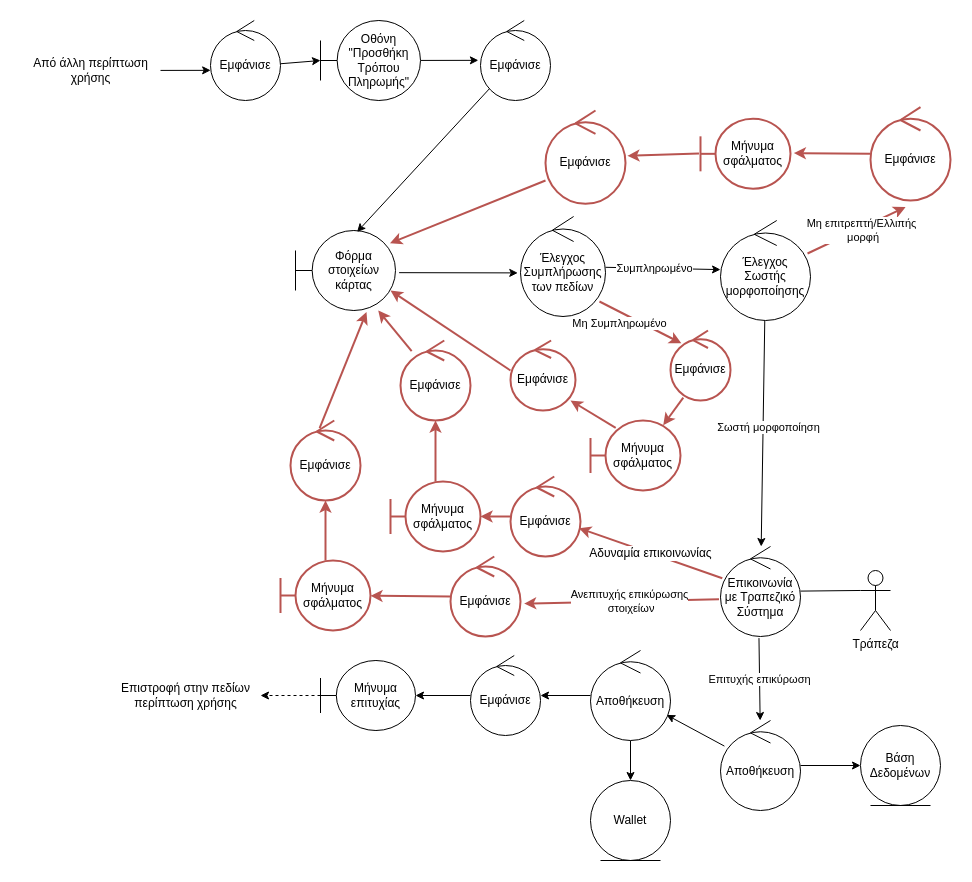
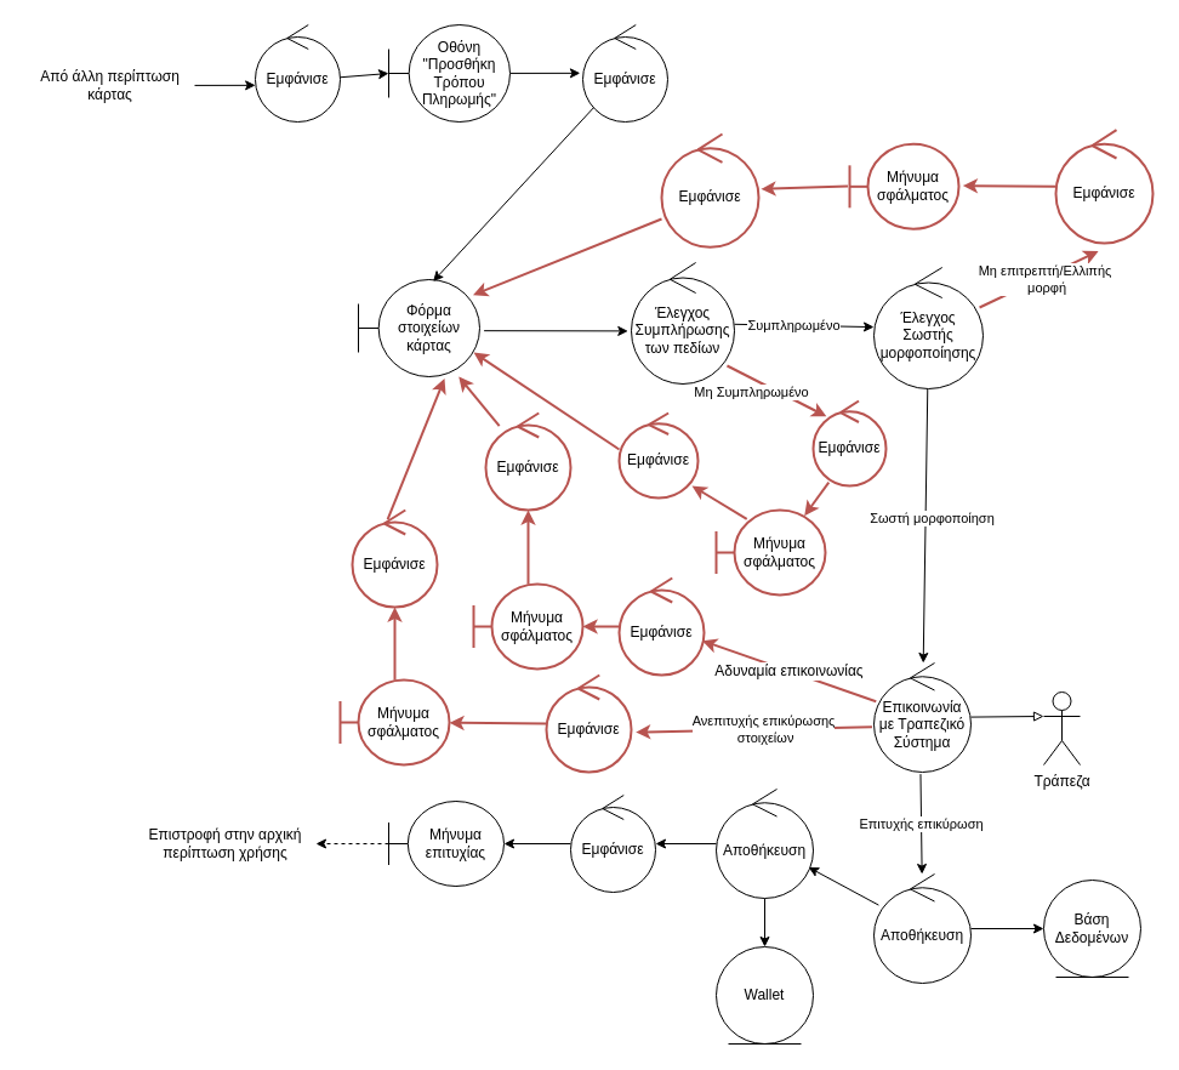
  <mxCell id="0" />
  <mxCell id="1" parent="0" />
  <mxCell id="2" value="" style="edgeStyle=none;html=1;entryX=0.002;entryY=0.623;entryDx=0;entryDy=0;entryPerimeter=0;" parent="1" source="51" target="53" edge="1"><mxGeometry x="0.296" y="1" relative="1" as="geometry"><mxPoint x="170" y="71" as="sourcePoint" /><mxPoint as="offset" /></mxGeometry></mxCell>
  <mxCell id="3" style="edgeStyle=none;html=1;entryX=-0.03;entryY=0.498;entryDx=0;entryDy=0;entryPerimeter=0;" parent="1" source="4" target="21" edge="1"><mxGeometry relative="1" as="geometry"><mxPoint x="660" y="230" as="targetPoint" /></mxGeometry></mxCell>
  <mxCell id="4" value="Οθόνη &quot;Προσθήκη Τρόπου Πληρωμής&quot;" style="shape=umlBoundary;whiteSpace=wrap;html=1;" parent="1" vertex="1"><mxGeometry x="320" y="20" width="100" height="80" as="geometry" /></mxCell>
  <mxCell id="5" style="edgeStyle=none;html=1;" parent="1" source="7" target="11" edge="1"><mxGeometry relative="1" as="geometry" /></mxCell>
  <mxCell id="6" value="Σωστή μορφοποίηση" style="edgeLabel;html=1;align=center;verticalAlign=middle;resizable=0;points=[];" parent="5" vertex="1" connectable="0"><mxGeometry x="-0.6" relative="1" as="geometry"><mxPoint x="4" y="62" as="offset" /></mxGeometry></mxCell>
  <mxCell id="7" value="Έλεγχος Σωστής μορφοποίησης" style="ellipse;shape=umlControl;whiteSpace=wrap;html=1;" parent="1" vertex="1"><mxGeometry x="720" y="220" width="90" height="100" as="geometry" /></mxCell>
- <mxCell id="8" style="edgeStyle=none;html=1;endArrow=none;endFill=0;entryX=0;entryY=0.333;entryDx=0;entryDy=0;entryPerimeter=0;" parent="1" source="11" target="12" edge="1"><mxGeometry relative="1" as="geometry"><mxPoint x="415" y="726.67" as="targetPoint" /></mxGeometry></mxCell>
+ <mxCell id="8" style="edgeStyle=none;html=1;endArrow=block;endFill=0;entryX=0;entryY=0.333;entryDx=0;entryDy=0;entryPerimeter=0;" parent="1" source="11" target="12" edge="1"><mxGeometry relative="1" as="geometry"><mxPoint x="415" y="726.67" as="targetPoint" /></mxGeometry></mxCell>
  <mxCell id="9" value="Επιτυχής επικύρωση" style="edgeStyle=none;html=1;exitX=0.481;exitY=1.018;exitDx=0;exitDy=0;exitPerimeter=0;" parent="1" source="11" target="15" edge="1"><mxGeometry relative="1" as="geometry" /></mxCell>
  <mxCell id="10" value="Αδυναμία επικοινωνίας" style="edgeStyle=none;html=1;fontSize=12;strokeColor=#b85450;strokeWidth=2;fillColor=none;" parent="1" source="11" target="55" edge="1"><mxGeometry relative="1" as="geometry" /></mxCell>
  <mxCell id="11" value="Επικοινωνία με Τραπεζικό Σύστημα" style="ellipse;shape=umlControl;whiteSpace=wrap;html=1;" parent="1" vertex="1"><mxGeometry x="720" y="546" width="80" height="90" as="geometry" /></mxCell>
  <mxCell id="12" value="Τράπεζα" style="shape=umlActor;verticalLabelPosition=bottom;verticalAlign=top;html=1;" parent="1" vertex="1"><mxGeometry x="860" y="570" width="30" height="60" as="geometry" /></mxCell>
  <mxCell id="13" value="" style="edgeStyle=none;html=1;" edge="1" parent="1" source="15" target="59"><mxGeometry relative="1" as="geometry" /></mxCell>
  <mxCell id="14" value="" style="edgeStyle=none;html=1;" edge="1" parent="1" source="15" target="64"><mxGeometry relative="1" as="geometry" /></mxCell>
  <mxCell id="15" value="Αποθήκευση" style="ellipse;shape=umlControl;whiteSpace=wrap;html=1;" parent="1" vertex="1"><mxGeometry x="720" y="720" width="80" height="90" as="geometry" /></mxCell>
  <mxCell id="16" style="edgeStyle=none;html=1;" parent="1" source="17" target="50" edge="1"><mxGeometry relative="1" as="geometry" /></mxCell>
  <mxCell id="17" value="Εμφάνισε" style="ellipse;shape=umlControl;whiteSpace=wrap;html=1;" parent="1" vertex="1"><mxGeometry x="470" y="655" width="70" height="80" as="geometry" /></mxCell>
  <mxCell id="18" style="edgeStyle=none;html=1;entryX=-0.032;entryY=0.564;entryDx=0;entryDy=0;entryPerimeter=0;exitX=1.036;exitY=0.527;exitDx=0;exitDy=0;exitPerimeter=0;" parent="1" source="19" target="25" edge="1"><mxGeometry relative="1" as="geometry"><mxPoint x="710" y="450" as="targetPoint" /></mxGeometry></mxCell>
  <mxCell id="19" value="Φόρμα&lt;br&gt;στοιχείων κάρτας" style="shape=umlBoundary;whiteSpace=wrap;html=1;" parent="1" vertex="1"><mxGeometry x="295" y="230" width="100" height="80" as="geometry" /></mxCell>
  <mxCell id="20" style="edgeStyle=none;html=1;entryX=0.616;entryY=0.018;entryDx=0;entryDy=0;entryPerimeter=0;" parent="1" source="21" target="19" edge="1"><mxGeometry relative="1" as="geometry" /></mxCell>
  <mxCell id="21" value="Εμφάνισε" style="ellipse;shape=umlControl;whiteSpace=wrap;html=1;" parent="1" vertex="1"><mxGeometry x="480" y="20" width="70" height="80" as="geometry" /></mxCell>
  <mxCell id="22" value="Μήνυμα σφάλματος" style="shape=umlBoundary;whiteSpace=wrap;html=1;fillColor=none;strokeColor=#b85450;strokeWidth=2;" parent="1" vertex="1"><mxGeometry x="590" y="420" width="90" height="70" as="geometry" /></mxCell>
  <mxCell id="23" value="" style="edgeStyle=none;html=1;" parent="1" source="25" target="7" edge="1"><mxGeometry relative="1" as="geometry" /></mxCell>
  <mxCell id="24" value="Συμπληρωμένο" style="edgeLabel;html=1;align=center;verticalAlign=middle;resizable=0;points=[];rotation=0;" parent="23" vertex="1" connectable="0"><mxGeometry x="-0.455" y="-2" relative="1" as="geometry"><mxPoint x="18" y="-2" as="offset" /></mxGeometry></mxCell>
  <mxCell id="25" value="Έλεγχος Συμπλήρωσης των πεδίων" style="ellipse;shape=umlControl;whiteSpace=wrap;html=1;" parent="1" vertex="1"><mxGeometry x="520" y="216" width="85" height="100" as="geometry" /></mxCell>
  <mxCell id="26" style="edgeStyle=none;html=1;strokeWidth=2;fontSize=12;fillColor=none;strokeColor=#b85450;exitX=0.929;exitY=0.85;exitDx=0;exitDy=0;exitPerimeter=0;entryX=0.181;entryY=0.182;entryDx=0;entryDy=0;entryPerimeter=0;" parent="1" source="25" target="42" edge="1"><mxGeometry relative="1" as="geometry"><mxPoint x="740.005" y="706.67" as="sourcePoint" /><mxPoint x="708.66" y="774.947" as="targetPoint" /><Array as="points" /></mxGeometry></mxCell>
  <mxCell id="27" value="Μη Συμπληρωμένο" style="edgeLabel;html=1;align=center;verticalAlign=middle;resizable=0;points=[];rotation=0;" parent="26" connectable="0" vertex="1"><mxGeometry x="-0.554" y="-1" relative="1" as="geometry"><mxPoint x="2" y="12" as="offset" /></mxGeometry></mxCell>
  <mxCell id="28" style="edgeStyle=none;html=1;strokeWidth=2;fontSize=12;fillColor=none;strokeColor=#b85450;exitX=0.213;exitY=0.959;exitDx=0;exitDy=0;exitPerimeter=0;entryX=0.808;entryY=0.067;entryDx=0;entryDy=0;entryPerimeter=0;" parent="1" source="42" target="22" edge="1"><mxGeometry relative="1" as="geometry"><mxPoint x="750.34" y="820.958" as="sourcePoint" /><mxPoint x="820" y="814" as="targetPoint" /><Array as="points" /></mxGeometry></mxCell>
  <mxCell id="29" value="Εμφάνισε" style="ellipse;shape=umlControl;whiteSpace=wrap;html=1;fillColor=none;strokeColor=#b85450;strokeWidth=2;" parent="1" vertex="1"><mxGeometry x="510" y="340" width="65" height="70" as="geometry" /></mxCell>
  <mxCell id="30" style="edgeStyle=none;html=1;strokeWidth=2;fontSize=12;fillColor=none;strokeColor=#b85450;exitX=0.28;exitY=0.106;exitDx=0;exitDy=0;exitPerimeter=0;entryX=0.923;entryY=0.857;entryDx=0;entryDy=0;entryPerimeter=0;" parent="1" source="22" target="29" edge="1"><mxGeometry relative="1" as="geometry"><mxPoint x="848.38" y="750.03" as="sourcePoint" /><mxPoint x="870" y="710" as="targetPoint" /><Array as="points" /></mxGeometry></mxCell>
  <mxCell id="31" style="edgeStyle=none;html=1;strokeWidth=2;fontSize=12;fillColor=none;strokeColor=#b85450;entryX=0.95;entryY=0.75;entryDx=0;entryDy=0;entryPerimeter=0;exitX=0;exitY=0.429;exitDx=0;exitDy=0;exitPerimeter=0;" parent="1" source="29" target="19" edge="1"><mxGeometry relative="1" as="geometry"><mxPoint x="770" y="730.03" as="sourcePoint" /><mxPoint x="841.62" y="726.67" as="targetPoint" /><Array as="points" /></mxGeometry></mxCell>
  <mxCell id="32" style="edgeStyle=none;html=1;strokeWidth=2;fontSize=12;fillColor=none;strokeColor=#b85450;exitX=0.967;exitY=0.33;exitDx=0;exitDy=0;exitPerimeter=0;entryX=0.438;entryY=1.071;entryDx=0;entryDy=0;entryPerimeter=0;" parent="1" source="7" target="44" edge="1"><mxGeometry relative="1" as="geometry"><mxPoint x="490" y="530" as="sourcePoint" /><mxPoint x="510" y="810" as="targetPoint" /><Array as="points" /></mxGeometry></mxCell>
  <mxCell id="33" value="Μη επιτρεπτή/Ελλιπής&lt;br&gt;&amp;nbsp;μορφή" style="edgeLabel;html=1;align=center;verticalAlign=middle;resizable=0;points=[];rotation=0;" parent="32" connectable="0" vertex="1"><mxGeometry x="-0.554" y="-1" relative="1" as="geometry"><mxPoint x="31" y="-14" as="offset" /></mxGeometry></mxCell>
  <mxCell id="34" style="edgeStyle=none;html=1;strokeWidth=2;fontSize=12;fillColor=none;strokeColor=#b85450;exitX=-0.019;exitY=0.585;exitDx=0;exitDy=0;exitPerimeter=0;entryX=1.052;entryY=0.589;entryDx=0;entryDy=0;entryPerimeter=0;" parent="1" source="11" target="37" edge="1"><mxGeometry relative="1" as="geometry"><mxPoint x="364.42" y="616.67" as="sourcePoint" /><mxPoint x="330" y="500" as="targetPoint" /><Array as="points" /></mxGeometry></mxCell>
  <mxCell id="35" value="Ανεπιτυχής επικύρωσης&lt;br&gt;&amp;nbsp;στοιχείων" style="edgeLabel;html=1;align=center;verticalAlign=middle;resizable=0;points=[];" parent="34" vertex="1" connectable="0"><mxGeometry x="-0.191" y="-4" relative="1" as="geometry"><mxPoint x="-11" y="4" as="offset" /></mxGeometry></mxCell>
  <mxCell id="36" value="" style="edgeStyle=none;html=1;fontSize=12;fillColor=none;strokeColor=#b85450;strokeWidth=2;" edge="1" parent="1" source="37" target="39"><mxGeometry relative="1" as="geometry" /></mxCell>
  <mxCell id="37" value="Εμφάνισε" style="ellipse;shape=umlControl;whiteSpace=wrap;html=1;fillColor=none;strokeColor=#b85450;strokeWidth=2;" parent="1" vertex="1"><mxGeometry x="450" y="556" width="70" height="80" as="geometry" /></mxCell>
  <mxCell id="38" value="" style="edgeStyle=none;html=1;fontSize=12;fillColor=none;strokeColor=#b85450;strokeWidth=2;" edge="1" parent="1" source="39" target="41"><mxGeometry relative="1" as="geometry" /></mxCell>
  <mxCell id="39" value="Μήνυμα σφάλματος" style="shape=umlBoundary;whiteSpace=wrap;html=1;fillColor=none;strokeColor=#b85450;strokeWidth=2;" parent="1" vertex="1"><mxGeometry x="280" y="560" width="90" height="70" as="geometry" /></mxCell>
  <mxCell id="40" style="edgeStyle=none;html=1;entryX=0.71;entryY=1.02;entryDx=0;entryDy=0;entryPerimeter=0;strokeColor=#B85450;strokeWidth=2;exitX=0.416;exitY=0.094;exitDx=0;exitDy=0;exitPerimeter=0;" parent="1" source="41" target="19" edge="1"><mxGeometry relative="1" as="geometry" /></mxCell>
  <mxCell id="41" value="Εμφάνισε" style="ellipse;shape=umlControl;whiteSpace=wrap;html=1;fillColor=none;strokeColor=#b85450;strokeWidth=2;" parent="1" vertex="1"><mxGeometry x="290" y="420" width="70" height="80" as="geometry" /></mxCell>
  <mxCell id="42" value="Εμφάνισε" style="ellipse;shape=umlControl;whiteSpace=wrap;html=1;fillColor=none;strokeColor=#b85450;strokeWidth=2;" parent="1" vertex="1"><mxGeometry x="670" y="330" width="60" height="70" as="geometry" /></mxCell>
  <mxCell id="43" style="edgeStyle=none;html=1;entryX=1.037;entryY=0.489;entryDx=0;entryDy=0;entryPerimeter=0;strokeColor=#B85450;strokeWidth=2;" parent="1" source="44" target="46" edge="1"><mxGeometry relative="1" as="geometry" /></mxCell>
  <mxCell id="44" value="Εμφάνισε" style="ellipse;shape=umlControl;whiteSpace=wrap;html=1;fillColor=none;strokeColor=#b85450;strokeWidth=2;" parent="1" vertex="1"><mxGeometry x="870" y="106.67" width="80" height="93.33" as="geometry" /></mxCell>
  <mxCell id="45" style="edgeStyle=none;html=1;entryX=1.024;entryY=0.486;entryDx=0;entryDy=0;entryPerimeter=0;strokeColor=#B85450;strokeWidth=2;exitX=-0.017;exitY=0.497;exitDx=0;exitDy=0;exitPerimeter=0;" parent="1" source="46" target="48" edge="1"><mxGeometry relative="1" as="geometry" /></mxCell>
  <mxCell id="46" value="Μήνυμα σφάλματος" style="shape=umlBoundary;whiteSpace=wrap;html=1;fillColor=none;strokeColor=#b85450;strokeWidth=2;" parent="1" vertex="1"><mxGeometry x="700" y="118.33" width="90" height="70" as="geometry" /></mxCell>
  <mxCell id="47" style="edgeStyle=none;html=1;entryX=0.945;entryY=0.158;entryDx=0;entryDy=0;entryPerimeter=0;strokeColor=#B85450;strokeWidth=2;exitX=0;exitY=0.75;exitDx=0;exitDy=0;exitPerimeter=0;" parent="1" source="48" target="19" edge="1"><mxGeometry relative="1" as="geometry" /></mxCell>
  <mxCell id="48" value="Εμφάνισε" style="ellipse;shape=umlControl;whiteSpace=wrap;html=1;fillColor=none;strokeColor=#b85450;strokeWidth=2;" parent="1" vertex="1"><mxGeometry x="545" y="110" width="80" height="93.33" as="geometry" /></mxCell>
  <mxCell id="49" value="" style="edgeStyle=none;html=1;dashed=1;" edge="1" parent="1" source="50" target="58"><mxGeometry relative="1" as="geometry" /></mxCell>
  <mxCell id="50" value="Μήνυμα επιτυχίας" style="shape=umlBoundary;whiteSpace=wrap;html=1;" parent="1" vertex="1"><mxGeometry x="320" y="660" width="95" height="70" as="geometry" /></mxCell>
- <mxCell id="51" value="Από άλλη περίπτωση&lt;br&gt;χρήσης" style="text;html=1;align=center;verticalAlign=middle;resizable=0;points=[];autosize=1;strokeColor=none;fillColor=none;" parent="1" vertex="1"><mxGeometry x="20" y="50" width="140" height="40" as="geometry" /></mxCell>
+ <mxCell id="51" value="Από άλλη περίπτωση&lt;br&gt;κάρτας" style="text;html=1;align=center;verticalAlign=middle;resizable=0;points=[];autosize=1;strokeColor=none;fillColor=none;" parent="1" vertex="1"><mxGeometry x="20" y="50" width="140" height="40" as="geometry" /></mxCell>
  <mxCell id="52" value="" style="edgeStyle=none;html=1;" parent="1" source="53" target="4" edge="1"><mxGeometry relative="1" as="geometry" /></mxCell>
  <mxCell id="53" value="Εμφάνισε" style="ellipse;shape=umlControl;whiteSpace=wrap;html=1;" parent="1" vertex="1"><mxGeometry x="210" y="20" width="70" height="80" as="geometry" /></mxCell>
  <mxCell id="54" value="" style="edgeStyle=none;html=1;fontSize=12;strokeColor=#b85450;strokeWidth=2;fillColor=none;" parent="1" source="55" target="57" edge="1"><mxGeometry relative="1" as="geometry" /></mxCell>
  <mxCell id="55" value="Εμφάνισε" style="ellipse;shape=umlControl;whiteSpace=wrap;html=1;fillColor=none;strokeColor=#b85450;strokeWidth=2;" parent="1" vertex="1"><mxGeometry x="510" y="476" width="70" height="80" as="geometry" /></mxCell>
  <mxCell id="56" value="" style="edgeStyle=none;html=1;fontSize=12;fillColor=none;strokeColor=#b85450;strokeWidth=2;" edge="1" parent="1" source="57" target="61"><mxGeometry relative="1" as="geometry" /></mxCell>
  <mxCell id="57" value="Μήνυμα σφάλματος" style="shape=umlBoundary;whiteSpace=wrap;html=1;fillColor=none;strokeColor=#b85450;strokeWidth=2;" parent="1" vertex="1"><mxGeometry x="390" y="481" width="90" height="70" as="geometry" /></mxCell>
- <mxCell id="58" value="Επιστροφή στην πεδίων&lt;br&gt;περίπτωση χρήσης" style="text;html=1;align=center;verticalAlign=middle;resizable=0;points=[];autosize=1;strokeColor=none;fillColor=none;" parent="1" vertex="1"><mxGeometry x="110" y="675" width="150" height="40" as="geometry" /></mxCell>
+ <mxCell id="58" value="Επιστροφή στην αρχική&lt;br&gt;περίπτωση χρήσης" style="text;html=1;align=center;verticalAlign=middle;resizable=0;points=[];autosize=1;strokeColor=none;fillColor=none;" parent="1" vertex="1"><mxGeometry x="110" y="675" width="150" height="40" as="geometry" /></mxCell>
  <mxCell id="59" value="Βάση Δεδομένων" style="ellipse;shape=umlEntity;whiteSpace=wrap;html=1;" parent="1" vertex="1"><mxGeometry x="860" y="725" width="80" height="80" as="geometry" /></mxCell>
  <mxCell id="60" value="" style="edgeStyle=none;html=1;fontSize=12;fillColor=none;strokeColor=#b85450;strokeWidth=2;" edge="1" parent="1" source="61" target="19"><mxGeometry relative="1" as="geometry" /></mxCell>
  <mxCell id="61" value="Εμφάνισε" style="ellipse;shape=umlControl;whiteSpace=wrap;html=1;fillColor=none;strokeColor=#b85450;strokeWidth=2;" vertex="1" parent="1"><mxGeometry x="400" y="340" width="70" height="80" as="geometry" /></mxCell>
  <mxCell id="62" value="" style="edgeStyle=none;html=1;" edge="1" parent="1" source="64" target="17"><mxGeometry relative="1" as="geometry" /></mxCell>
  <mxCell id="63" value="" style="edgeStyle=none;html=1;" edge="1" parent="1" source="64" target="65"><mxGeometry relative="1" as="geometry" /></mxCell>
  <mxCell id="64" value="Αποθήκευση" style="ellipse;shape=umlControl;whiteSpace=wrap;html=1;" vertex="1" parent="1"><mxGeometry x="590" y="650" width="80" height="90" as="geometry" /></mxCell>
  <mxCell id="65" value="Wallet" style="ellipse;shape=umlEntity;whiteSpace=wrap;html=1;" vertex="1" parent="1"><mxGeometry x="590" y="780" width="80" height="80" as="geometry" /></mxCell>
